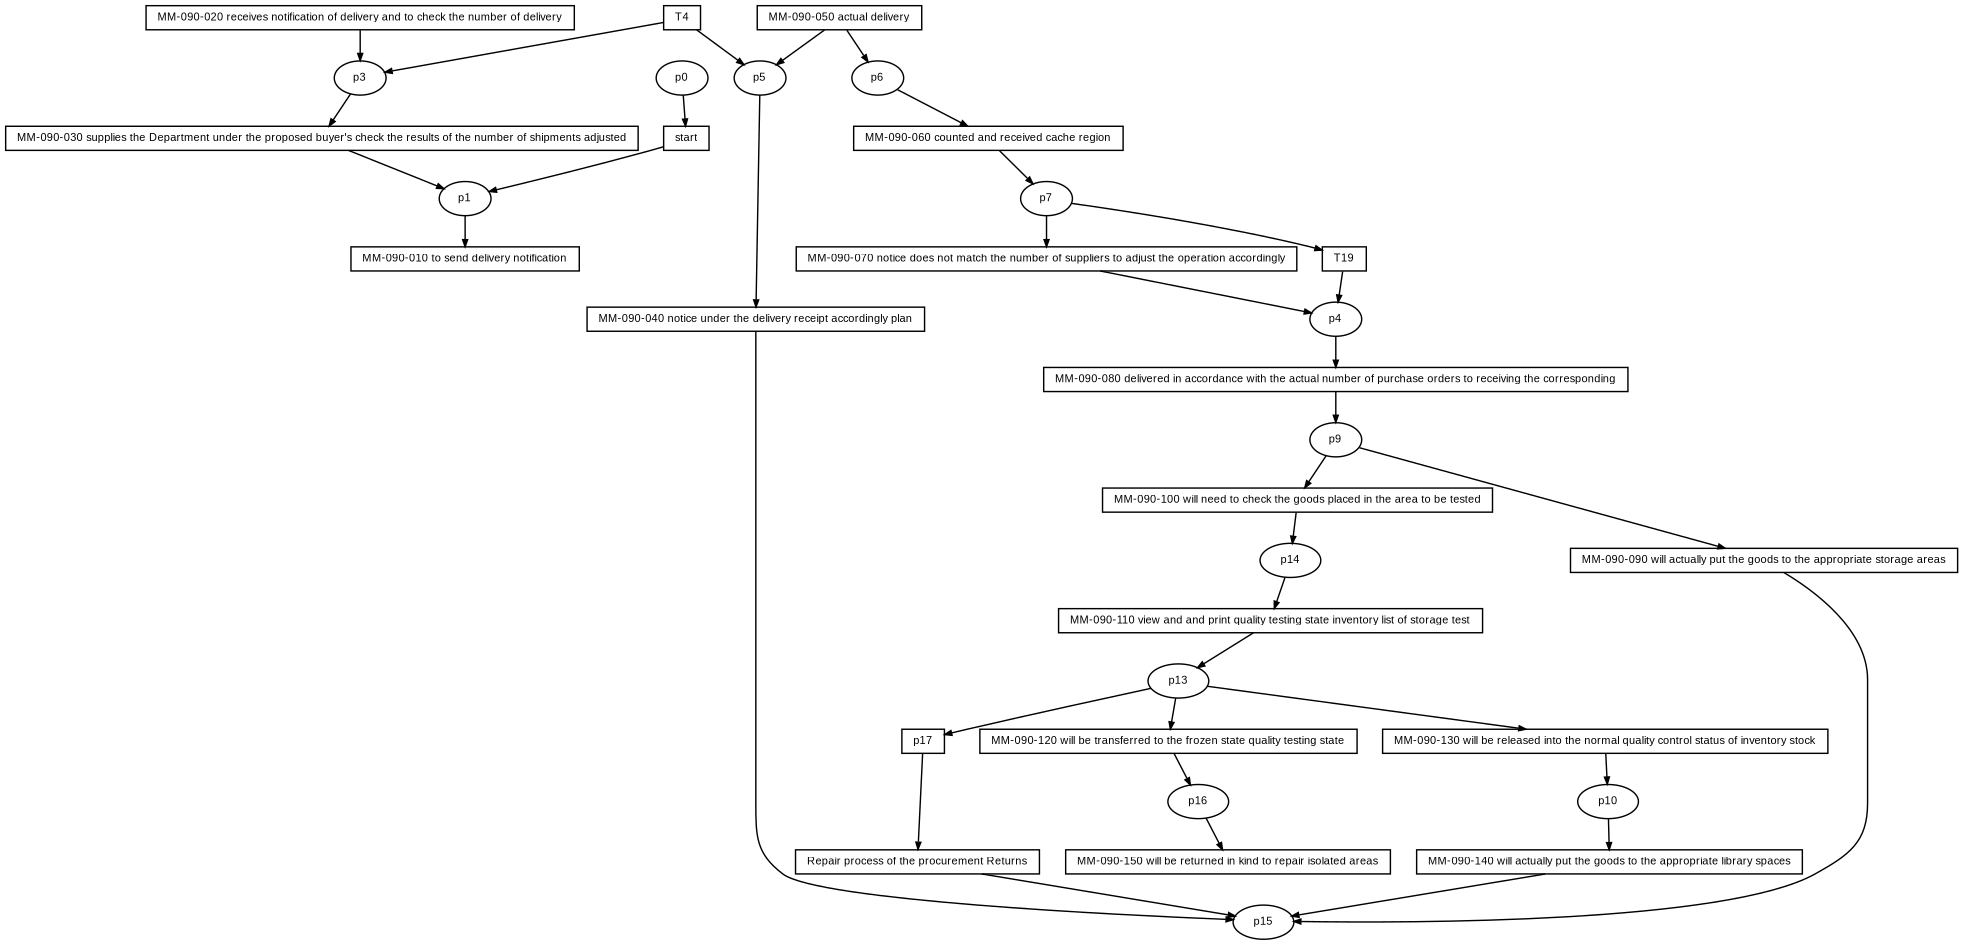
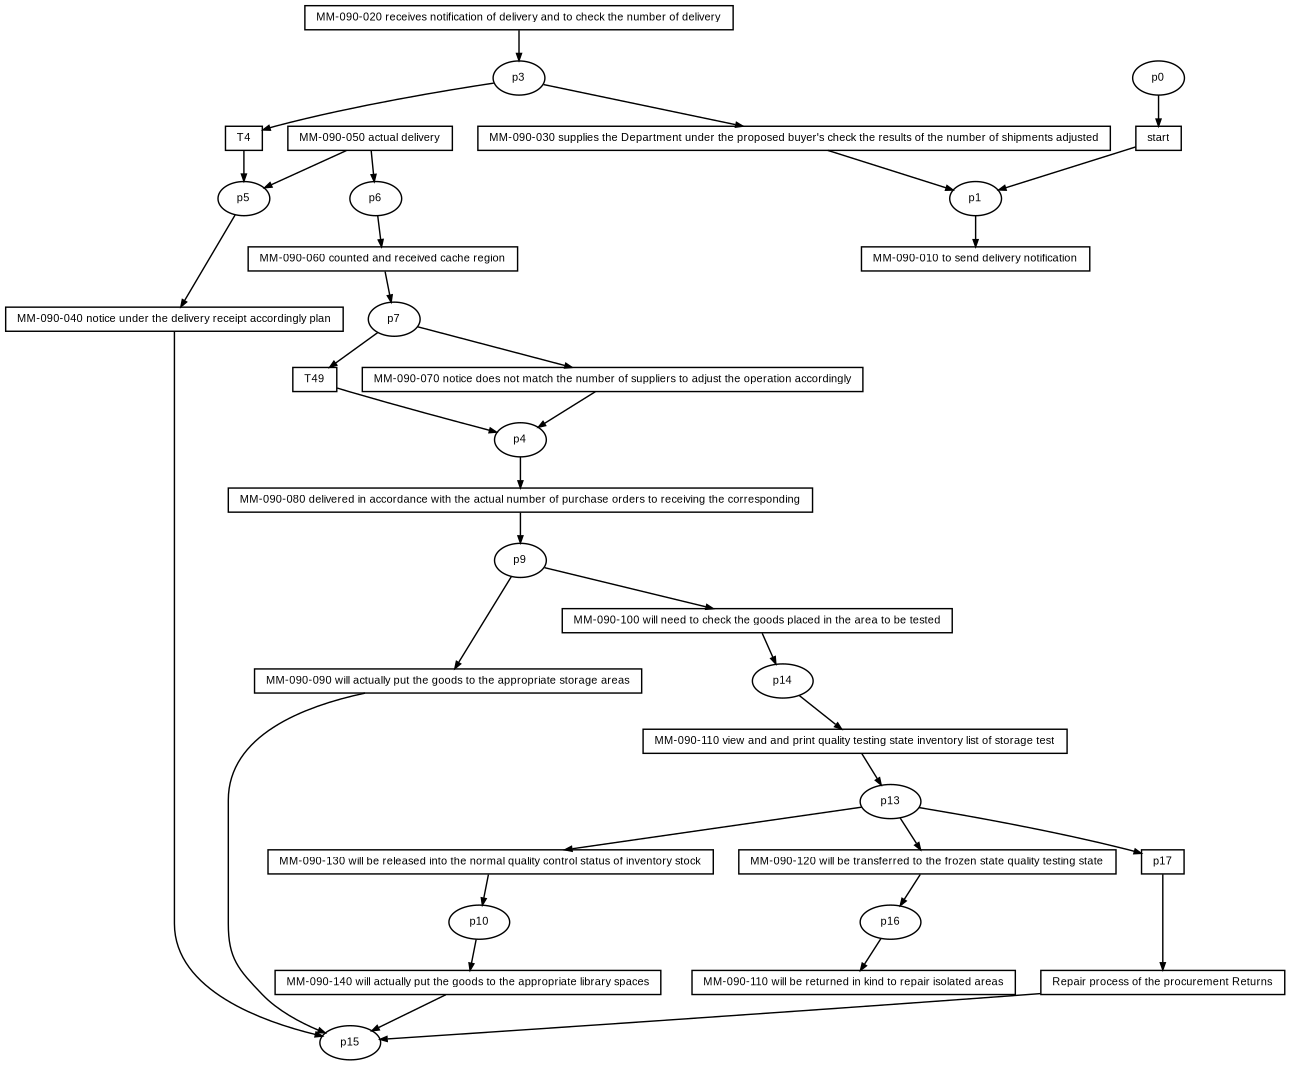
  digraph {
    fontname=Arial
    fontsize=8
    rankdir=TB
    ranksep=.3
    remincross=true
    node [fontname=Arial fontsize=8 shape=box]
    edge [arrowsize=0.5]
    n1 [height=.2 label=start width=.2]
    n2 [height=.2 label=p1 shape=oval width=.2]
    n3 [height=.2 label="MM-090-010 to send delivery notification" width=.2]
    n4 [height=.2 label="MM-090-090 will actually put the goods to the appropriate storage areas" width=.2]
    n5 [height=.2 label=p15 shape=oval width=.2]
    n6 [height=.2 label="MM-090-140 will actually put the goods to the appropriate library spaces" width=.2]
    n7 [height=.2 label="MM-090-130 will be released into the normal quality control status of inventory stock" width=.2]
    n8 [height=.2 label=p10 shape=oval width=.2]
    n9 [height=.2 label="MM-090-110 view and and print quality testing state inventory list of storage test" width=.2]
    n10 [height=.2 label=p13 shape=oval width=.2]
    n11 [height=.2 label="MM-090-120 will be transferred to the frozen state quality testing state" width=.2]
    n12 [height=.2 label=p17 width=.2]
    n13 [height=.2 label="MM-090-100 will need to check the goods placed in the area to be tested" width=.2]
    n14 [height=.2 label=p14 shape=oval width=.2]
    n15 [height=.2 label=p16 shape=oval width=.2]
-   n16 [height=.2 label="MM-090-150 will be returned in kind to repair isolated areas" width=.2]
+   n16 [height=.2 label="MM-090-110 will be returned in kind to repair isolated areas" width=.2]
    n17 [height=.2 label="Repair process of the procurement Returns" width=.2]
-   n18 [height=.2 label=T19 width=.2]
+   n18 [height=.2 label=T49 width=.2]
    n19 [height=.2 label=p4 shape=oval width=.2]
    n20 [height=.2 label="MM-090-080 delivered in accordance with the actual number of purchase orders to receiving the corresponding" width=.2]
    n21 [height=.2 label="MM-090-020 receives notification of delivery and to check the number of delivery" width=.2]
    n22 [height=.2 label=p3 shape=oval width=.2]
    n23 [height=.2 label="MM-090-030 supplies the Department under the proposed buyer's check the results of the number of shipments adjusted" width=.2]
    n24 [height=.2 label=T4 width=.2]
    n25 [height=.2 label=p5 shape=oval width=.2]
    n26 [height=.2 label="MM-090-040 notice under the delivery receipt accordingly plan" width=.2]
    n27 [height=.2 label="MM-090-050 actual delivery" width=.2]
    n28 [height=.2 label=p6 shape=oval width=.2]
    n29 [height=.2 label="MM-090-060 counted and received cache region" width=.2]
    n30 [height=.2 label=p7 shape=oval width=.2]
    n31 [height=.2 label="MM-090-070 notice does not match the number of suppliers to adjust the operation accordingly" width=.2]
    n32 [height=.2 label=p9 shape=oval width=.2]
    n33 [height=.2 label=p0 shape=oval width=.2]
    n1 -> n2
    n2 -> n3
    n4 -> n5
    n6 -> n5
    n7 -> n8
    n8 -> n6
    n9 -> n10
    n10 -> n7
    n10 -> n11
    n10 -> n12
    n11 -> n15
    n12 -> n17
    n13 -> n14
    n14 -> n9
    n15 -> n16
    n17 -> n5
    n18 -> n19
    n19 -> n20
    n20 -> n32
    n21 -> n22
    n22 -> n23
-   n24 -> n22
+   n22 -> n24
    n23 -> n2
    n24 -> n25
    n25 -> n26
    n26 -> n5
    n27 -> n25
    n27 -> n28
    n28 -> n29
    n29 -> n30
    n30 -> n18
    n30 -> n31
    n31 -> n19
    n32 -> n4
    n32 -> n13
    n33 -> n1
  }
